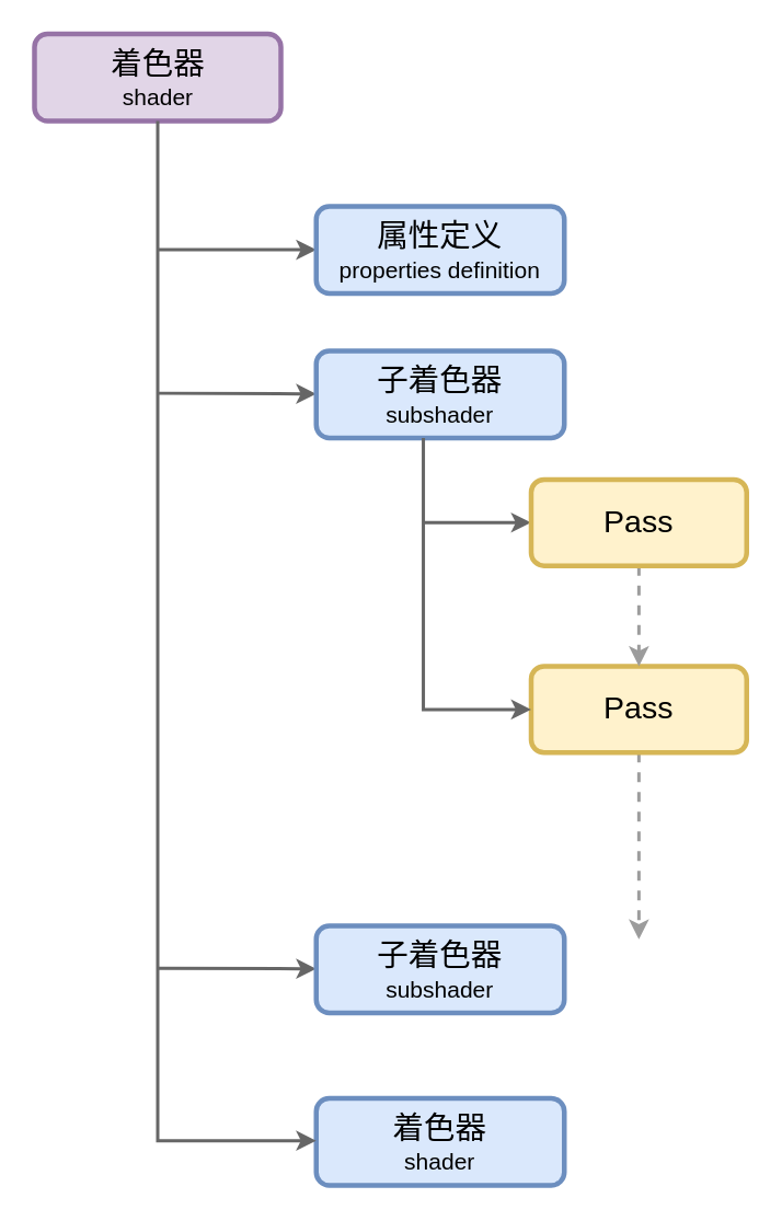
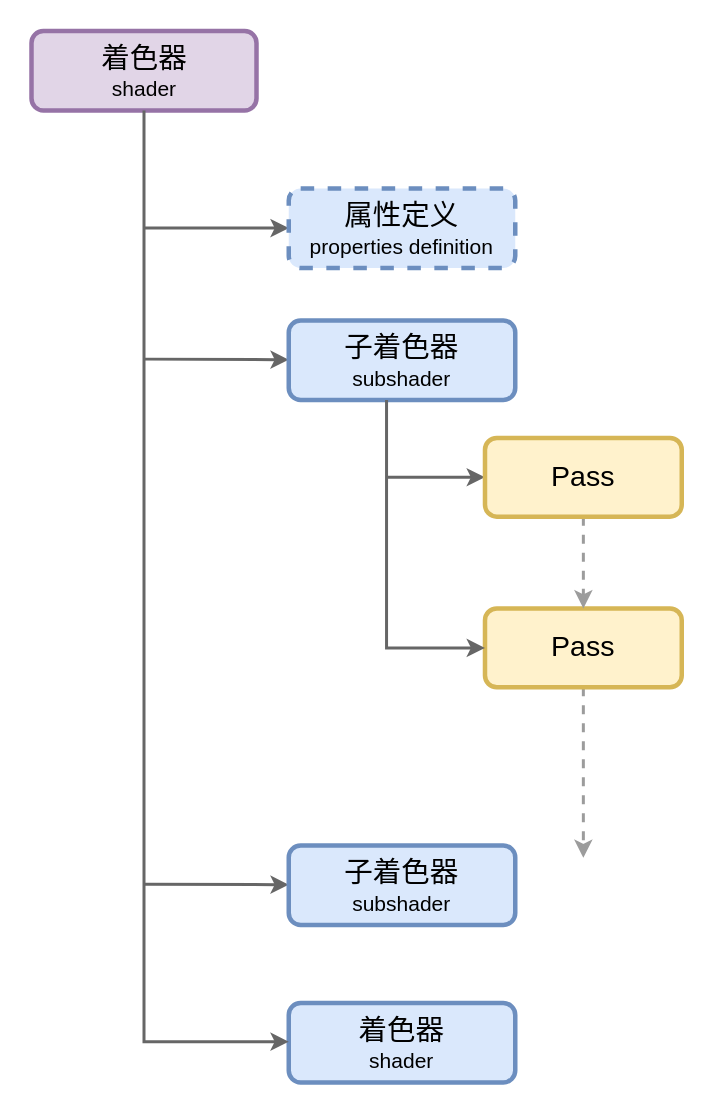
  <mxCell id="0" />
  <mxCell id="1" parent="0" />
  <mxCell id="2" value="" style="group" vertex="1" connectable="0" parent="1"><mxGeometry x="43" y="20" width="411" height="701" as="geometry" /></mxCell>
  <mxCell id="3" value="" style="rounded=0;orthogonalLoop=1;jettySize=auto;html=1;strokeColor=#666666;strokeWidth=2;fontColor=#333333;" edge="1" parent="2" target="5"><mxGeometry relative="1" as="geometry"><mxPoint x="52.468" y="131.25" as="sourcePoint" /></mxGeometry></mxCell>
  <mxCell id="4" value="&lt;font style=&quot;font-size: 19px&quot;&gt;着色器&lt;/font&gt;&lt;br&gt;&lt;font style=&quot;font-size: 14px&quot;&gt;shader&lt;/font&gt;&lt;br&gt;" style="rounded=1;whiteSpace=wrap;html=1;fillColor=#e1d5e7;strokeColor=#9673a6;strokeWidth=3;fontStyle=0;" vertex="1" parent="2"><mxGeometry x="-22.5" width="150" height="53" as="geometry" /></mxCell>
- <mxCell id="5" value="&lt;font style=&quot;font-size: 19px&quot;&gt;属性定义&lt;/font&gt;&lt;br&gt;&lt;span style=&quot;font-size: 14px&quot;&gt;properties definition&lt;/span&gt;&lt;br&gt;" style="rounded=1;whiteSpace=wrap;html=1;fillColor=#dae8fc;strokeColor=#6c8ebf;strokeWidth=3;fontStyle=0;" vertex="1" parent="2"><mxGeometry x="149" y="105" width="151" height="53" as="geometry" /></mxCell>
+ <mxCell id="5" value="&lt;font style=&quot;font-size: 19px&quot;&gt;属性定义&lt;/font&gt;&lt;br&gt;&lt;span style=&quot;font-size: 14px&quot;&gt;properties definition&lt;/span&gt;&lt;br&gt;" style="rounded=1;whiteSpace=wrap;html=1;fillColor=#dae8fc;strokeColor=#6c8ebf;strokeWidth=3;fontStyle=0;dashed=1;" vertex="1" parent="2"><mxGeometry x="149" y="105" width="151" height="53" as="geometry" /></mxCell>
  <mxCell id="6" value="&lt;font style=&quot;font-size: 19px&quot;&gt;着色器&lt;/font&gt;&lt;br&gt;&lt;font style=&quot;font-size: 14px&quot;&gt;shader&lt;/font&gt;&lt;br&gt;" style="rounded=1;whiteSpace=wrap;html=1;fillColor=#dae8fc;strokeColor=#6c8ebf;strokeWidth=3;fontStyle=0;" vertex="1" parent="2"><mxGeometry x="149" y="648" width="151" height="53" as="geometry" /></mxCell>
  <mxCell id="7" value="" style="rounded=0;orthogonalLoop=1;jettySize=auto;html=1;fontColor=#333333;edgeStyle=orthogonalEdgeStyle;strokeWidth=2;strokeColor=#666666;" edge="1" parent="2" source="4" target="6"><mxGeometry relative="1" as="geometry"><Array as="points"><mxPoint x="52.468" y="673.75" /></Array></mxGeometry></mxCell>
  <mxCell id="8" value="" style="rounded=0;orthogonalLoop=1;jettySize=auto;html=1;strokeColor=#666666;strokeWidth=2;fontColor=#333333;" edge="1" parent="2" target="9"><mxGeometry relative="1" as="geometry"><mxPoint x="52.468" y="218.75" as="sourcePoint" /></mxGeometry></mxCell>
  <mxCell id="9" value="&lt;font style=&quot;font-size: 19px&quot;&gt;子着色器&lt;/font&gt;&lt;br&gt;&lt;span style=&quot;font-size: 14px&quot;&gt;subshader&lt;/span&gt;&lt;br&gt;" style="rounded=1;whiteSpace=wrap;html=1;fillColor=#dae8fc;strokeColor=#6c8ebf;strokeWidth=3;fontStyle=0;" vertex="1" parent="2"><mxGeometry x="149" y="193" width="151" height="53" as="geometry" /></mxCell>
  <mxCell id="10" value="" style="edgeStyle=orthogonalEdgeStyle;rounded=0;orthogonalLoop=1;jettySize=auto;html=1;dashed=1;strokeColor=#9C9C9C;strokeWidth=2;fontColor=#333333;" edge="1" parent="2" source="11"><mxGeometry relative="1" as="geometry"><mxPoint x="345.415" y="551.25" as="targetPoint" /></mxGeometry></mxCell>
  <mxCell id="11" value="&lt;span style=&quot;font-size: 19px&quot;&gt;Pass&lt;/span&gt;&lt;br&gt;" style="rounded=1;whiteSpace=wrap;html=1;fillColor=#fff2cc;strokeColor=#d6b656;strokeWidth=3;fontStyle=0;" vertex="1" parent="2"><mxGeometry x="279.83" y="385" width="131.17" height="52.5" as="geometry" /></mxCell>
  <mxCell id="12" value="" style="edgeStyle=orthogonalEdgeStyle;rounded=0;orthogonalLoop=1;jettySize=auto;html=1;strokeColor=#666666;strokeWidth=2;fontColor=#333333;" edge="1" parent="2" source="9" target="11"><mxGeometry relative="1" as="geometry"><Array as="points"><mxPoint x="214.245" y="411.25" /></Array></mxGeometry></mxCell>
  <mxCell id="13" value="" style="rounded=0;orthogonalLoop=1;jettySize=auto;html=1;strokeColor=#666666;strokeWidth=2;fontColor=#333333;" edge="1" parent="2" target="15"><mxGeometry relative="1" as="geometry"><mxPoint x="214.245" y="297.5" as="sourcePoint" /></mxGeometry></mxCell>
  <mxCell id="14" value="" style="edgeStyle=orthogonalEdgeStyle;rounded=0;orthogonalLoop=1;jettySize=auto;html=1;strokeColor=#9C9C9C;strokeWidth=2;fontColor=#333333;dashed=1;" edge="1" parent="2" source="15" target="11"><mxGeometry relative="1" as="geometry" /></mxCell>
  <mxCell id="15" value="&lt;span style=&quot;font-size: 19px&quot;&gt;Pass&lt;/span&gt;" style="rounded=1;whiteSpace=wrap;html=1;fillColor=#fff2cc;strokeColor=#d6b656;strokeWidth=3;fontStyle=0;" vertex="1" parent="2"><mxGeometry x="279.83" y="271.25" width="131.17" height="52.5" as="geometry" /></mxCell>
  <mxCell id="16" value="" style="rounded=0;orthogonalLoop=1;jettySize=auto;html=1;strokeColor=#666666;strokeWidth=2;fontColor=#333333;" edge="1" parent="2" target="17"><mxGeometry relative="1" as="geometry"><mxPoint x="52.468" y="568.75" as="sourcePoint" /></mxGeometry></mxCell>
  <mxCell id="17" value="&lt;font style=&quot;font-size: 19px&quot;&gt;子着色器&lt;/font&gt;&lt;br&gt;&lt;span style=&quot;font-size: 14px&quot;&gt;subshader&lt;/span&gt;&lt;br&gt;" style="rounded=1;whiteSpace=wrap;html=1;fillColor=#dae8fc;strokeColor=#6c8ebf;strokeWidth=3;fontStyle=0;" vertex="1" parent="2"><mxGeometry x="149" y="543" width="151" height="53" as="geometry" /></mxCell>
